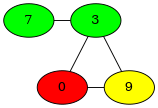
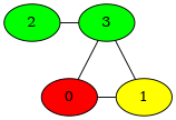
  graph {
    node [fillcolor=green style=filled]
-   2 [label=7]
+   2
    3
    0 [fillcolor=red]
-   1 [fillcolor=yellow label=9]
+   1 [fillcolor=yellow]
    subgraph sub_1 {
      rank=same
      2
      3
    }
    subgraph sub_2 {
      rank=same
      0
      1
    }
    2 -- 3
    3 -- 0
    0 -- 1
    1 -- 3
  }
